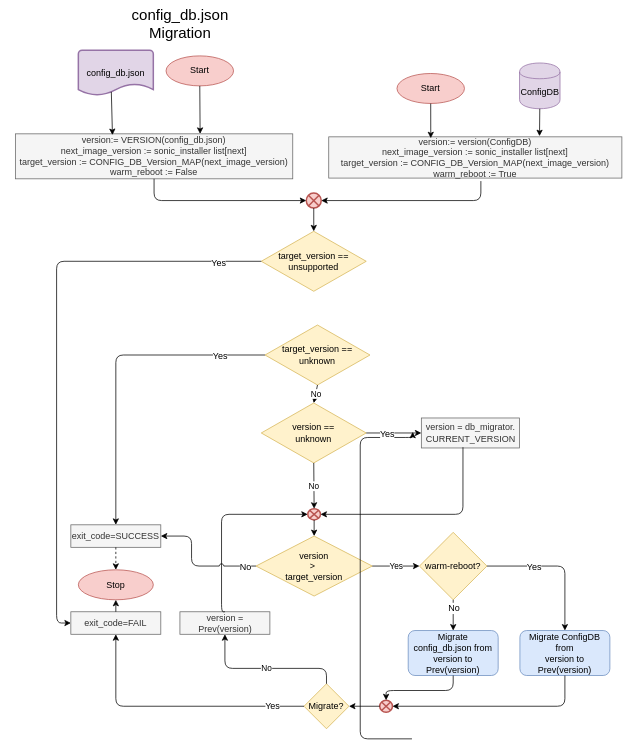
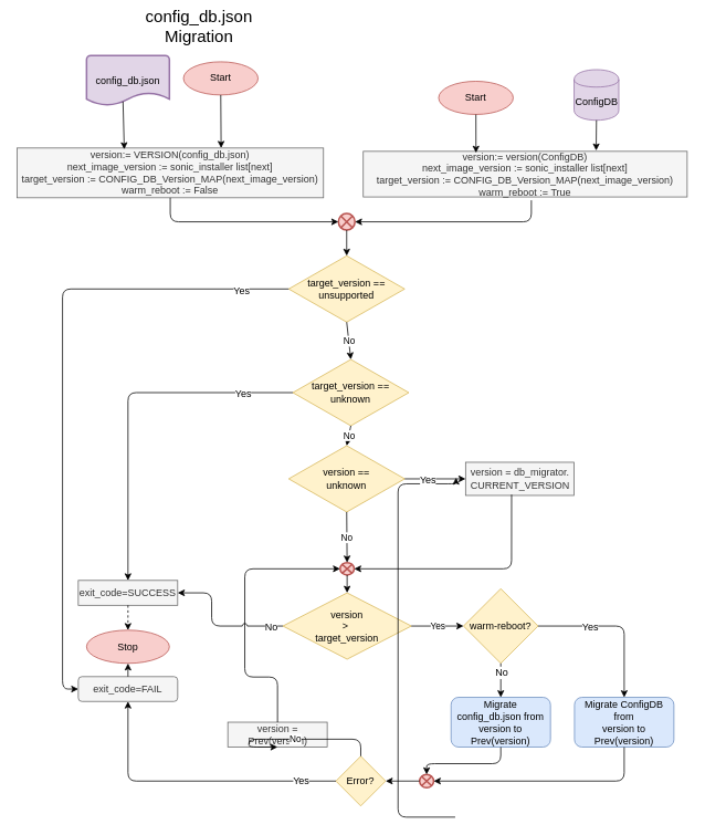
  <mxCell id="0" />
  <mxCell id="1" parent="0" />
  <mxCell id="2" value="config_db.json" style="strokeWidth=2;html=1;shape=mxgraph.flowchart.document2;whiteSpace=wrap;size=0.25;fillColor=#e1d5e7;strokeColor=#9673a6;" parent="1" vertex="1"><mxGeometry x="104" y="66.5" width="100" height="60" as="geometry" /></mxCell>
  <mxCell id="3" value="version&lt;br&gt;&amp;gt;&amp;nbsp;&lt;br&gt;target_version" style="rhombus;whiteSpace=wrap;html=1;fillColor=#fff2cc;strokeColor=#d6b656;" parent="1" vertex="1"><mxGeometry x="341" y="714.5" width="155" height="80" as="geometry" /></mxCell>
  <mxCell id="4" value="version:= VERSION(config_db.json)&lt;br&gt;next_image_version := sonic_installer list[next]&lt;br&gt;target_version := CONFIG_DB_Version_MAP(next_image_version)&lt;br&gt;warm_reboot := False" style="rounded=0;whiteSpace=wrap;html=1;fillColor=#f5f5f5;strokeColor=#666666;fontColor=#333333;" parent="1" vertex="1"><mxGeometry x="20" y="178" width="370" height="60" as="geometry" /></mxCell>
  <mxCell id="5" value="Migrate config_db.json from&lt;br&gt;version to Prev(version)" style="rounded=1;whiteSpace=wrap;html=1;fillColor=#dae8fc;strokeColor=#6c8ebf;" parent="1" vertex="1"><mxGeometry x="544" y="840.5" width="120" height="60" as="geometry" /></mxCell>
- <mxCell id="6" value="version = Prev(version)" style="rounded=0;whiteSpace=wrap;html=1;fillColor=#f5f5f5;strokeColor=#666666;fontColor=#333333;" parent="1" vertex="1"><mxGeometry x="239.5" y="815.5" width="120" height="30" as="geometry" /></mxCell>
+ <mxCell id="6" value="version = Prev(version)" style="rounded=0;whiteSpace=wrap;html=1;fillColor=#f5f5f5;strokeColor=#666666;fontColor=#333333;" parent="1" vertex="1"><mxGeometry x="274.5" y="870.5" width="120" height="30" as="geometry" /></mxCell>
  <mxCell id="7" value="Stop" style="ellipse;whiteSpace=wrap;html=1;fillColor=#f8cecc;strokeColor=#b85450;" parent="1" vertex="1"><mxGeometry x="104" y="759.5" width="100" height="40" as="geometry" /></mxCell>
  <mxCell id="8" value="Start" style="ellipse;whiteSpace=wrap;html=1;fillColor=#f8cecc;strokeColor=#b85450;" parent="1" vertex="1"><mxGeometry x="221" y="74" width="90" height="40" as="geometry" /></mxCell>
  <mxCell id="9" value="ConfigDB" style="shape=cylinder;whiteSpace=wrap;html=1;boundedLbl=1;backgroundOutline=1;fillColor=#e1d5e7;strokeColor=#9673a6;" parent="1" vertex="1"><mxGeometry x="692.5" y="83.5" width="54" height="61" as="geometry" /></mxCell>
  <mxCell id="10" value="" style="verticalLabelPosition=bottom;verticalAlign=top;html=1;strokeWidth=2;shape=mxgraph.flowchart.or;fillColor=#f8cecc;strokeColor=#b85450;" parent="1" vertex="1"><mxGeometry x="410" y="678" width="17" height="15" as="geometry" /></mxCell>
  <mxCell id="11" value="version:= version(ConfigDB)&lt;br&gt;next_image_version := sonic_installer list[next]&lt;br&gt;target_version := CONFIG_DB_Version_MAP(next_image_version)&lt;br&gt;warm_reboot := True" style="rounded=0;whiteSpace=wrap;html=1;fillColor=#f5f5f5;strokeColor=#666666;fontColor=#333333;" parent="1" vertex="1"><mxGeometry x="438" y="182" width="391" height="55" as="geometry" /></mxCell>
  <mxCell id="12" value="Start" style="ellipse;whiteSpace=wrap;html=1;fillColor=#f8cecc;strokeColor=#b85450;" parent="1" vertex="1"><mxGeometry x="529" y="97.5" width="90" height="40" as="geometry" /></mxCell>
  <mxCell id="13" value="" style="edgeStyle=segmentEdgeStyle;endArrow=classic;html=1;exitX=0;exitY=0.5;exitDx=0;exitDy=0;entryX=-0.061;entryY=0.3;entryDx=0;entryDy=0;entryPerimeter=0;" parent="1" edge="1"><mxGeometry width="50" height="50" relative="1" as="geometry"><mxPoint x="549" y="985" as="sourcePoint" /><mxPoint x="550" y="575.5" as="targetPoint" /><Array as="points"><mxPoint x="480" y="985" /><mxPoint x="480" y="583" /></Array></mxGeometry></mxCell>
  <mxCell id="14" value="&lt;span style=&quot;font-weight: normal&quot;&gt;&lt;font style=&quot;font-size: 20px&quot;&gt;config_db.json Migration&lt;/font&gt;&lt;/span&gt;" style="text;html=1;strokeColor=none;fillColor=none;align=center;verticalAlign=middle;whiteSpace=wrap;rounded=0;fontStyle=1" parent="1" vertex="1"><mxGeometry x="168.5" y="20.5" width="142" height="20" as="geometry" /></mxCell>
  <mxCell id="15" value="" style="endArrow=classic;html=1;exitX=0.5;exitY=1;exitDx=0;exitDy=0;entryX=0.666;entryY=0;entryDx=0;entryDy=0;entryPerimeter=0;" parent="1" source="8" target="4" edge="1"><mxGeometry width="50" height="50" relative="1" as="geometry"><mxPoint x="25" y="804" as="sourcePoint" /><mxPoint x="265.89" y="207.014" as="targetPoint" /></mxGeometry></mxCell>
  <mxCell id="16" value="" style="endArrow=classic;html=1;exitX=0.5;exitY=1;exitDx=0;exitDy=0;exitPerimeter=0;entryX=0.5;entryY=0;entryDx=0;entryDy=0;" parent="1" source="10" target="3" edge="1"><mxGeometry width="50" height="50" relative="1" as="geometry"><mxPoint x="189.5" y="1063" as="sourcePoint" /><mxPoint x="239.5" y="1013" as="targetPoint" /></mxGeometry></mxCell>
  <mxCell id="17" value="" style="endArrow=classic;html=1;exitX=0.44;exitY=0.925;exitDx=0;exitDy=0;entryX=0.35;entryY=0.026;entryDx=0;entryDy=0;entryPerimeter=0;exitPerimeter=0;" parent="1" source="2" target="4" edge="1"><mxGeometry width="50" height="50" relative="1" as="geometry"><mxPoint x="276" y="124" as="sourcePoint" /><mxPoint x="148.97" y="203.972" as="targetPoint" /></mxGeometry></mxCell>
  <mxCell id="18" value="" style="endArrow=classic;html=1;exitX=0.5;exitY=1;exitDx=0;exitDy=0;entryX=0.348;entryY=0.033;entryDx=0;entryDy=0;entryPerimeter=0;" parent="1" source="12" target="11" edge="1"><mxGeometry width="50" height="50" relative="1" as="geometry"><mxPoint x="276" y="124" as="sourcePoint" /><mxPoint x="275.89" y="217.014" as="targetPoint" /></mxGeometry></mxCell>
  <mxCell id="19" value="" style="endArrow=classic;html=1;exitX=0.5;exitY=1;exitDx=0;exitDy=0;entryX=0.719;entryY=-0.017;entryDx=0;entryDy=0;entryPerimeter=0;" parent="1" source="9" target="11" edge="1"><mxGeometry width="50" height="50" relative="1" as="geometry"><mxPoint x="580" y="131.5" as="sourcePoint" /><mxPoint x="581.068" y="226.98" as="targetPoint" /></mxGeometry></mxCell>
- <mxCell id="20" value="Migrate?" style="rhombus;whiteSpace=wrap;html=1;fillColor=#fff2cc;strokeColor=#d6b656;" parent="1" vertex="1"><mxGeometry x="405" y="911.5" width="60" height="60" as="geometry" /></mxCell>
+ <mxCell id="20" value="Error?" style="rhombus;whiteSpace=wrap;html=1;fillColor=#fff2cc;strokeColor=#d6b656;" parent="1" vertex="1"><mxGeometry x="405" y="911.5" width="60" height="60" as="geometry" /></mxCell>
  <mxCell id="21" value="" style="edgeStyle=segmentEdgeStyle;endArrow=classic;html=1;exitX=0;exitY=0.5;exitDx=0;exitDy=0;entryX=0.5;entryY=1;entryDx=0;entryDy=0;" parent="1" source="20" target="23" edge="1"><mxGeometry width="50" height="50" relative="1" as="geometry"><mxPoint x="283" y="956.5" as="sourcePoint" /><mxPoint x="232" y="886.5" as="targetPoint" /><Array as="points"><mxPoint x="154" y="941.5" /></Array></mxGeometry></mxCell>
  <mxCell id="22" value="Yes" style="text;html=1;resizable=0;points=[];align=center;verticalAlign=middle;labelBackgroundColor=#ffffff;" parent="21" vertex="1" connectable="0"><mxGeometry x="-0.751" relative="1" as="geometry"><mxPoint as="offset" /></mxGeometry></mxCell>
- <mxCell id="23" value="exit_code=FAIL" style="rounded=0;whiteSpace=wrap;html=1;fillColor=#f5f5f5;strokeColor=#666666;fontColor=#333333;" parent="1" vertex="1"><mxGeometry x="94" y="815.5" width="120" height="30" as="geometry" /></mxCell>
+ <mxCell id="23" value="exit_code=FAIL" style="whiteSpace=wrap;html=1;fillColor=#f5f5f5;strokeColor=#666666;fontColor=#333333;rounded=1;" parent="1" vertex="1"><mxGeometry x="94" y="815.5" width="120" height="30" as="geometry" /></mxCell>
  <mxCell id="24" value="" style="endArrow=classic;html=1;exitX=0.5;exitY=0;exitDx=0;exitDy=0;entryX=0.5;entryY=1;entryDx=0;entryDy=0;" parent="1" source="23" target="7" edge="1"><mxGeometry width="50" height="50" relative="1" as="geometry"><mxPoint x="239" y="855.5" as="sourcePoint" /><mxPoint x="239.5" y="1085.5" as="targetPoint" /></mxGeometry></mxCell>
  <mxCell id="25" value="exit_code=SUCCESS" style="rounded=0;whiteSpace=wrap;html=1;fillColor=#f5f5f5;strokeColor=#666666;fontColor=#333333;" parent="1" vertex="1"><mxGeometry x="94" y="699.5" width="120" height="30" as="geometry" /></mxCell>
  <mxCell id="26" value="" style="endArrow=classic;html=1;exitX=0.5;exitY=1;exitDx=0;exitDy=0;entryX=0.5;entryY=0;entryDx=0;entryDy=0;dashed=1;" parent="1" source="25" target="7" edge="1"><mxGeometry width="50" height="50" relative="1" as="geometry"><mxPoint x="239" y="760.5" as="sourcePoint" /><mxPoint x="229.5" y="1085.5" as="targetPoint" /></mxGeometry></mxCell>
  <mxCell id="27" value="target_version ==&lt;br&gt;unknown" style="rhombus;whiteSpace=wrap;html=1;fillColor=#fff2cc;strokeColor=#d6b656;" parent="1" vertex="1"><mxGeometry x="353" y="433" width="140" height="80" as="geometry" /></mxCell>
  <mxCell id="28" value="version ==&lt;br&gt;unknown" style="rhombus;whiteSpace=wrap;html=1;fillColor=#fff2cc;strokeColor=#d6b656;" parent="1" vertex="1"><mxGeometry x="348" y="537" width="140" height="80" as="geometry" /></mxCell>
  <mxCell id="29" value="No" style="endArrow=classic;html=1;exitX=0.5;exitY=1;exitDx=0;exitDy=0;entryX=0.5;entryY=0;entryDx=0;entryDy=0;entryPerimeter=0;" parent="1" source="28" target="10" edge="1"><mxGeometry width="50" height="50" relative="1" as="geometry"><mxPoint x="189" y="1130.5" as="sourcePoint" /><mxPoint x="239" y="1080.5" as="targetPoint" /></mxGeometry></mxCell>
  <mxCell id="30" value="version = db_migrator.&lt;br&gt;CURRENT_VERSION" style="rounded=0;whiteSpace=wrap;html=1;fillColor=#f5f5f5;strokeColor=#666666;fontColor=#333333;" parent="1" vertex="1"><mxGeometry x="561.5" y="557" width="131" height="40" as="geometry" /></mxCell>
  <mxCell id="31" value="" style="edgeStyle=segmentEdgeStyle;endArrow=classic;html=1;exitX=0.424;exitY=0.975;exitDx=0;exitDy=0;exitPerimeter=0;entryX=1;entryY=0.5;entryDx=0;entryDy=0;entryPerimeter=0;" parent="1" source="30" target="10" edge="1"><mxGeometry width="50" height="50" relative="1" as="geometry"><mxPoint x="301" y="698" as="sourcePoint" /><mxPoint x="495" y="660.5" as="targetPoint" /><Array as="points"><mxPoint x="617" y="686" /></Array></mxGeometry></mxCell>
  <mxCell id="32" value="target_version ==&lt;br&gt;unsupported" style="rhombus;whiteSpace=wrap;html=1;fillColor=#fff2cc;strokeColor=#d6b656;" parent="1" vertex="1"><mxGeometry x="348" y="308" width="140" height="80" as="geometry" /></mxCell>
+ <mxCell id="33" value="No" style="endArrow=classic;html=1;exitX=0.5;exitY=1;exitDx=0;exitDy=0;entryX=0.5;entryY=0;entryDx=0;entryDy=0;" parent="1" source="32" target="27" edge="1"><mxGeometry width="50" height="50" relative="1" as="geometry"><mxPoint x="189" y="1147" as="sourcePoint" /><mxPoint x="239" y="1097" as="targetPoint" /></mxGeometry></mxCell>
  <mxCell id="34" value="warm-reboot?" style="rhombus;whiteSpace=wrap;html=1;fillColor=#fff2cc;strokeColor=#d6b656;" vertex="1" parent="1"><mxGeometry x="559" y="709.5" width="90" height="90" as="geometry" /></mxCell>
  <mxCell id="35" value="Migrate ConfigDB from&lt;br&gt;version to Prev(version)" style="rounded=1;whiteSpace=wrap;html=1;fillColor=#dae8fc;strokeColor=#6c8ebf;" vertex="1" parent="1"><mxGeometry x="693" y="840.5" width="120" height="60" as="geometry" /></mxCell>
  <mxCell id="36" value="Yes" style="endArrow=classic;html=1;exitX=1;exitY=0.5;exitDx=0;exitDy=0;entryX=0;entryY=0.5;entryDx=0;entryDy=0;" edge="1" parent="1" source="3" target="34"><mxGeometry width="50" height="50" relative="1" as="geometry"><mxPoint x="189" y="1130.5" as="sourcePoint" /><mxPoint x="239" y="1080.5" as="targetPoint" /></mxGeometry></mxCell>
  <mxCell id="37" value="" style="edgeStyle=segmentEdgeStyle;endArrow=classic;html=1;exitX=1;exitY=0.5;exitDx=0;exitDy=0;entryX=0.5;entryY=0;entryDx=0;entryDy=0;" edge="1" parent="1" source="34" target="35"><mxGeometry width="50" height="50" relative="1" as="geometry"><mxPoint x="763" y="745.5" as="sourcePoint" /><mxPoint x="813" y="695.5" as="targetPoint" /></mxGeometry></mxCell>
  <mxCell id="38" value="Yes" style="text;html=1;resizable=0;points=[];align=center;verticalAlign=middle;labelBackgroundColor=#ffffff;" vertex="1" connectable="0" parent="37"><mxGeometry x="-0.347" y="-1" relative="1" as="geometry"><mxPoint as="offset" /></mxGeometry></mxCell>
  <mxCell id="39" value="" style="endArrow=classic;html=1;exitX=0.5;exitY=1;exitDx=0;exitDy=0;entryX=0.5;entryY=0;entryDx=0;entryDy=0;" edge="1" parent="1" source="34" target="5"><mxGeometry width="50" height="50" relative="1" as="geometry"><mxPoint x="189" y="1130.5" as="sourcePoint" /><mxPoint x="239" y="1080.5" as="targetPoint" /></mxGeometry></mxCell>
  <mxCell id="40" value="No" style="text;html=1;resizable=0;points=[];align=center;verticalAlign=middle;labelBackgroundColor=#ffffff;" vertex="1" connectable="0" parent="39"><mxGeometry x="-0.44" relative="1" as="geometry"><mxPoint as="offset" /></mxGeometry></mxCell>
  <mxCell id="41" value="" style="verticalLabelPosition=bottom;verticalAlign=top;html=1;strokeWidth=2;shape=mxgraph.flowchart.or;fillColor=#f8cecc;strokeColor=#b85450;" vertex="1" parent="1"><mxGeometry x="506" y="933.5" width="17" height="16" as="geometry" /></mxCell>
  <mxCell id="42" value="" style="edgeStyle=segmentEdgeStyle;endArrow=classic;html=1;exitX=0.5;exitY=1;exitDx=0;exitDy=0;entryX=0.5;entryY=0;entryDx=0;entryDy=0;entryPerimeter=0;" edge="1" parent="1" source="5" target="41"><mxGeometry width="50" height="50" relative="1" as="geometry"><mxPoint x="189" y="1130.5" as="sourcePoint" /><mxPoint x="604" y="980.5" as="targetPoint" /><Array as="points"><mxPoint x="604" y="920.5" /><mxPoint x="515" y="920.5" /></Array></mxGeometry></mxCell>
  <mxCell id="43" value="" style="edgeStyle=segmentEdgeStyle;endArrow=classic;html=1;exitX=0.5;exitY=1;exitDx=0;exitDy=0;entryX=1;entryY=0.5;entryDx=0;entryDy=0;entryPerimeter=0;" edge="1" parent="1" source="35" target="41"><mxGeometry width="50" height="50" relative="1" as="geometry"><mxPoint x="189" y="1130.5" as="sourcePoint" /><mxPoint x="239" y="1080.5" as="targetPoint" /><Array as="points"><mxPoint x="753" y="941.5" /></Array></mxGeometry></mxCell>
  <mxCell id="44" value="" style="endArrow=classic;html=1;exitX=0;exitY=0.5;exitDx=0;exitDy=0;exitPerimeter=0;entryX=1;entryY=0.5;entryDx=0;entryDy=0;" edge="1" parent="1" source="41" target="20"><mxGeometry width="50" height="50" relative="1" as="geometry"><mxPoint x="189" y="1130.5" as="sourcePoint" /><mxPoint x="239" y="1080.5" as="targetPoint" /></mxGeometry></mxCell>
  <mxCell id="45" value="" style="verticalLabelPosition=bottom;verticalAlign=top;html=1;strokeWidth=2;shape=mxgraph.flowchart.or;fillColor=#f8cecc;strokeColor=#b85450;" vertex="1" parent="1"><mxGeometry x="408" y="257" width="20" height="20" as="geometry" /></mxCell>
  <mxCell id="46" value="" style="edgeStyle=segmentEdgeStyle;endArrow=classic;html=1;exitX=0.5;exitY=1;exitDx=0;exitDy=0;entryX=0;entryY=0.5;entryDx=0;entryDy=0;entryPerimeter=0;" edge="1" parent="1" source="4" target="45"><mxGeometry width="50" height="50" relative="1" as="geometry"><mxPoint x="25" y="1147" as="sourcePoint" /><mxPoint x="315" y="327" as="targetPoint" /><Array as="points"><mxPoint x="205" y="267" /></Array></mxGeometry></mxCell>
  <mxCell id="47" value="" style="edgeStyle=segmentEdgeStyle;endArrow=classic;html=1;exitX=0.519;exitY=1.073;exitDx=0;exitDy=0;exitPerimeter=0;entryX=1;entryY=0.5;entryDx=0;entryDy=0;entryPerimeter=0;" edge="1" parent="1" source="11" target="45"><mxGeometry width="50" height="50" relative="1" as="geometry"><mxPoint x="266" y="372" as="sourcePoint" /><mxPoint x="316" y="322" as="targetPoint" /><Array as="points"><mxPoint x="641" y="267" /></Array></mxGeometry></mxCell>
  <mxCell id="48" value="" style="endArrow=classic;html=1;entryX=0.5;entryY=0;entryDx=0;entryDy=0;exitX=0.5;exitY=1;exitDx=0;exitDy=0;exitPerimeter=0;" edge="1" parent="1" source="45" target="32"><mxGeometry width="50" height="50" relative="1" as="geometry"><mxPoint x="25" y="1147" as="sourcePoint" /><mxPoint x="75" y="1097" as="targetPoint" /></mxGeometry></mxCell>
  <mxCell id="49" value="" style="endArrow=classic;html=1;exitX=1;exitY=0.5;exitDx=0;exitDy=0;entryX=0;entryY=0.5;entryDx=0;entryDy=0;" edge="1" parent="1" source="28" target="30"><mxGeometry width="50" height="50" relative="1" as="geometry"><mxPoint x="515" y="570.5" as="sourcePoint" /><mxPoint x="575" y="520.5" as="targetPoint" /></mxGeometry></mxCell>
  <mxCell id="50" value="Yes" style="text;html=1;resizable=0;points=[];align=center;verticalAlign=middle;labelBackgroundColor=#ffffff;" vertex="1" connectable="0" parent="49"><mxGeometry x="-0.278" y="-1" relative="1" as="geometry"><mxPoint as="offset" /></mxGeometry></mxCell>
  <mxCell id="51" value="No" style="edgeStyle=segmentEdgeStyle;endArrow=classic;html=1;exitX=0.5;exitY=0;exitDx=0;exitDy=0;entryX=0.5;entryY=1;entryDx=0;entryDy=0;" edge="1" parent="1" source="20" target="6"><mxGeometry width="50" height="50" relative="1" as="geometry"><mxPoint x="25" y="1040.5" as="sourcePoint" /><mxPoint x="75" y="990.5" as="targetPoint" /><Array as="points"><mxPoint x="435" y="891" /><mxPoint x="300" y="891" /></Array></mxGeometry></mxCell>
  <mxCell id="52" value="" style="edgeStyle=segmentEdgeStyle;endArrow=classic;html=1;entryX=0;entryY=0.5;entryDx=0;entryDy=0;entryPerimeter=0;exitX=0.5;exitY=0;exitDx=0;exitDy=0;" edge="1" parent="1" source="6" target="10"><mxGeometry width="50" height="50" relative="1" as="geometry"><mxPoint x="25" y="1040.5" as="sourcePoint" /><mxPoint x="75" y="990.5" as="targetPoint" /><Array as="points"><mxPoint x="295" y="816" /><mxPoint x="295" y="686" /></Array></mxGeometry></mxCell>
  <mxCell id="53" value="" style="edgeStyle=segmentEdgeStyle;endArrow=classic;html=1;entryX=1;entryY=0.5;entryDx=0;entryDy=0;exitX=0;exitY=0.5;exitDx=0;exitDy=0;jumpStyle=arc;" edge="1" parent="1" source="3" target="25"><mxGeometry width="50" height="50" relative="1" as="geometry"><mxPoint x="25" y="1047" as="sourcePoint" /><mxPoint x="75" y="997" as="targetPoint" /><Array as="points"><mxPoint x="255" y="755" /><mxPoint x="255" y="715" /></Array></mxGeometry></mxCell>
  <mxCell id="54" value="No" style="text;html=1;resizable=0;points=[];align=center;verticalAlign=middle;labelBackgroundColor=#ffffff;" vertex="1" connectable="0" parent="53"><mxGeometry x="-0.826" y="1" relative="1" as="geometry"><mxPoint as="offset" /></mxGeometry></mxCell>
  <mxCell id="55" value="" style="edgeStyle=segmentEdgeStyle;endArrow=classic;html=1;exitX=0;exitY=0.5;exitDx=0;exitDy=0;entryX=0.5;entryY=0;entryDx=0;entryDy=0;" edge="1" parent="1" source="27" target="25"><mxGeometry width="50" height="50" relative="1" as="geometry"><mxPoint x="25" y="1047" as="sourcePoint" /><mxPoint x="75" y="997" as="targetPoint" /></mxGeometry></mxCell>
  <mxCell id="56" value="Yes" style="text;html=1;resizable=0;points=[];align=center;verticalAlign=middle;labelBackgroundColor=#ffffff;" vertex="1" connectable="0" parent="55"><mxGeometry x="-0.714" y="1" relative="1" as="geometry"><mxPoint as="offset" /></mxGeometry></mxCell>
  <mxCell id="57" value="No" style="endArrow=classic;html=1;exitX=0.5;exitY=1;exitDx=0;exitDy=0;entryX=0.5;entryY=0;entryDx=0;entryDy=0;" edge="1" parent="1" source="27" target="28"><mxGeometry width="50" height="50" relative="1" as="geometry"><mxPoint x="25" y="1047" as="sourcePoint" /><mxPoint x="75" y="997" as="targetPoint" /></mxGeometry></mxCell>
  <mxCell id="58" value="" style="edgeStyle=segmentEdgeStyle;endArrow=classic;html=1;entryX=0;entryY=0.5;entryDx=0;entryDy=0;exitX=0;exitY=0.5;exitDx=0;exitDy=0;" edge="1" parent="1" source="32" target="23"><mxGeometry width="50" height="50" relative="1" as="geometry"><mxPoint x="25" y="1047" as="sourcePoint" /><mxPoint x="75" y="997" as="targetPoint" /><Array as="points"><mxPoint x="75" y="348" /><mxPoint x="75" y="831" /></Array></mxGeometry></mxCell>
  <mxCell id="59" value="Yes" style="text;html=1;resizable=0;points=[];align=center;verticalAlign=middle;labelBackgroundColor=#ffffff;" vertex="1" connectable="0" parent="58"><mxGeometry x="-0.849" y="2" relative="1" as="geometry"><mxPoint as="offset" /></mxGeometry></mxCell>
